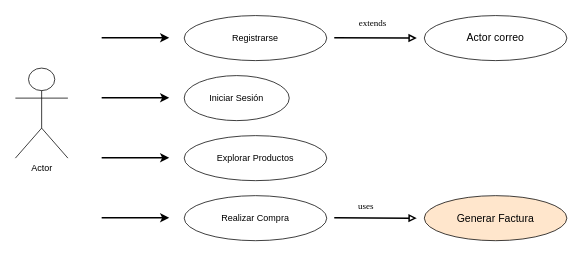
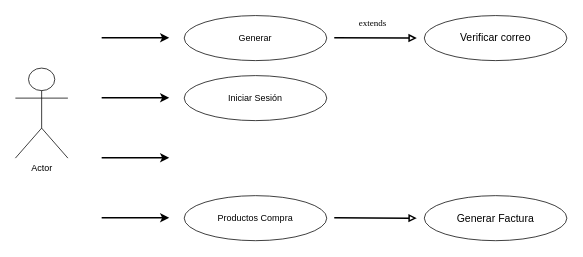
  <mxCell id="0" />
  <mxCell id="1" parent="0" />
  <mxCell id="2" value="Actor" style="shape=umlActor;verticalLabelPosition=bottom;verticalAlign=top;html=1;outlineConnect=0;" vertex="1" parent="1"><mxGeometry x="20" y="90" width="70" height="120" as="geometry" /></mxCell>
- <mxCell id="3" value="Registrarse" style="ellipse;whiteSpace=wrap;html=1;" vertex="1" parent="1"><mxGeometry x="245" y="20" width="190" height="60" as="geometry" /></mxCell>
- <mxCell id="4" value="Iniciar Sesión" style="ellipse;whiteSpace=wrap;html=1;" vertex="1" parent="1"><mxGeometry x="245" y="100" width="140" height="60" as="geometry" /></mxCell>
- <mxCell id="5" value="Explorar Productos" style="ellipse;whiteSpace=wrap;html=1;" vertex="1" parent="1"><mxGeometry x="245" y="180" width="190" height="60" as="geometry" /></mxCell>
- <mxCell id="6" value="Realizar Compra" style="ellipse;whiteSpace=wrap;html=1;" vertex="1" parent="1"><mxGeometry x="245" y="260" width="190" height="60" as="geometry" /></mxCell>
- <mxCell id="7" value="&lt;span style=&quot;font-family: Arial, sans-serif; font-size: 14px; text-wrap-mode: nowrap;&quot;&gt;Generar Factura&lt;/span&gt;" style="ellipse;whiteSpace=wrap;html=1;fillColor=#ffe6cc;" vertex="1" parent="1"><mxGeometry x="565" y="260" width="190" height="60" as="geometry" /></mxCell>
- <mxCell id="8" value="&lt;span style=&quot;font-family: Arial, sans-serif; font-size: 14px; text-wrap-mode: nowrap;&quot;&gt;Actor correo&lt;/span&gt;" style="ellipse;whiteSpace=wrap;html=1;" vertex="1" parent="1"><mxGeometry x="565" y="20" width="190" height="60" as="geometry" /></mxCell>
+ <mxCell id="3" value="Generar" style="ellipse;whiteSpace=wrap;html=1;" vertex="1" parent="1"><mxGeometry x="245" y="20" width="190" height="60" as="geometry" /></mxCell>
+ <mxCell id="4" value="Iniciar Sesión" style="ellipse;whiteSpace=wrap;html=1;" vertex="1" parent="1"><mxGeometry x="245" y="100" width="190" height="60" as="geometry" /></mxCell>
+ <mxCell id="6" value="Productos Compra" style="ellipse;whiteSpace=wrap;html=1;" vertex="1" parent="1"><mxGeometry x="245" y="260" width="190" height="60" as="geometry" /></mxCell>
+ <mxCell id="7" value="&lt;span style=&quot;font-family: Arial, sans-serif; font-size: 14px; text-wrap-mode: nowrap;&quot;&gt;Generar Factura&lt;/span&gt;" style="ellipse;whiteSpace=wrap;html=1;" vertex="1" parent="1"><mxGeometry x="565" y="260" width="190" height="60" as="geometry" /></mxCell>
+ <mxCell id="8" value="&lt;span style=&quot;font-family: Arial, sans-serif; font-size: 14px; text-wrap-mode: nowrap;&quot;&gt;Verificar correo&lt;/span&gt;" style="ellipse;whiteSpace=wrap;html=1;" vertex="1" parent="1"><mxGeometry x="565" y="20" width="190" height="60" as="geometry" /></mxCell>
  <mxCell id="9" value="" style="endArrow=classic;html=1;rounded=0;strokeWidth=2;" edge="1" parent="1"><mxGeometry width="50" height="50" relative="1" as="geometry"><mxPoint x="135" y="49.5" as="sourcePoint" /><mxPoint x="225" y="49.5" as="targetPoint" /></mxGeometry></mxCell>
  <mxCell id="10" value="" style="endArrow=classic;html=1;rounded=0;strokeWidth=2;" edge="1" parent="1"><mxGeometry width="50" height="50" relative="1" as="geometry"><mxPoint x="135" y="129.5" as="sourcePoint" /><mxPoint x="225" y="129.5" as="targetPoint" /></mxGeometry></mxCell>
  <mxCell id="11" value="" style="endArrow=classic;html=1;rounded=0;strokeWidth=2;" edge="1" parent="1"><mxGeometry width="50" height="50" relative="1" as="geometry"><mxPoint x="135" y="209.5" as="sourcePoint" /><mxPoint x="225" y="209.5" as="targetPoint" /></mxGeometry></mxCell>
  <mxCell id="12" value="" style="endArrow=classic;html=1;rounded=0;strokeWidth=2;" edge="1" parent="1"><mxGeometry width="50" height="50" relative="1" as="geometry"><mxPoint x="135" y="289.5" as="sourcePoint" /><mxPoint x="225" y="289.5" as="targetPoint" /></mxGeometry></mxCell>
  <mxCell id="13" value="" style="endArrow=block;html=1;rounded=0;strokeWidth=2;endFill=0;" edge="1" parent="1"><mxGeometry width="50" height="50" relative="1" as="geometry"><mxPoint x="445" y="49.5" as="sourcePoint" /><mxPoint x="555" y="50" as="targetPoint" /></mxGeometry></mxCell>
  <mxCell id="14" value="&lt;span style=&quot;font-family: &amp;quot;Times New Roman&amp;quot;; font-size: 12px; text-align: start;&quot;&gt;extends&lt;/span&gt;" style="edgeLabel;html=1;align=center;verticalAlign=middle;resizable=0;points=[];" vertex="1" connectable="0" parent="13"><mxGeometry x="0.163" y="4" relative="1" as="geometry"><mxPoint x="-14" y="-16" as="offset" /></mxGeometry></mxCell>
  <mxCell id="15" value="" style="endArrow=block;html=1;rounded=0;strokeWidth=2;endFill=0;" edge="1" parent="1"><mxGeometry width="50" height="50" relative="1" as="geometry"><mxPoint x="445" y="289.5" as="sourcePoint" /><mxPoint x="555" y="290" as="targetPoint" /></mxGeometry></mxCell>
- <mxCell id="16" value="&lt;span style=&quot;color: rgb(0, 0, 0); font-family: &amp;quot;Times New Roman&amp;quot;; font-size: 12px; font-style: normal; font-variant-ligatures: normal; font-variant-caps: normal; font-weight: 400; letter-spacing: normal; orphans: 2; text-align: start; text-indent: 0px; text-transform: none; widows: 2; word-spacing: 0px; -webkit-text-stroke-width: 0px; white-space: nowrap; background-color: rgb(255, 255, 255); text-decoration-thickness: initial; text-decoration-style: initial; text-decoration-color: initial; display: inline !important; float: none;&quot;&gt;uses&lt;/span&gt;" style="text;whiteSpace=wrap;html=1;" vertex="1" parent="1"><mxGeometry x="475" y="260" width="50" height="40" as="geometry" /></mxCell>
